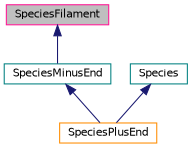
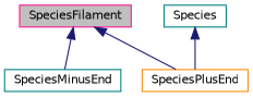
  digraph {
    node [color=teal fillcolor=white fontname=Helvetica fontsize=10 shape=record style=filled]
    edge [color=midnightblue dir=back fontname=Helvetica fontsize=10 labelfontname=Helvetica labelfontsize=10 style=solid]
    n1 [color=deeppink fillcolor=grey75 fontcolor=black height=0.2 label=SpeciesFilament width=0.4]
    n2 [height=0.2 label=SpeciesMinusEnd width=0.4]
    n3 [color=darkorange height=0.2 label=SpeciesPlusEnd width=0.4]
    n4 [height=0.2 label=Species width=0.4]
    n1 -> n2
-   n2 -> n3
+   n1 -> n3
    n4 -> n3
  }
